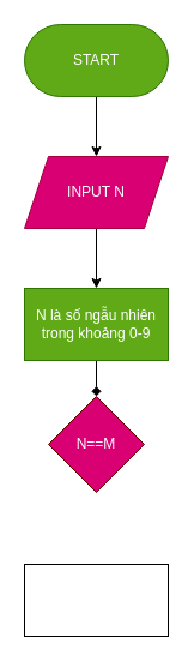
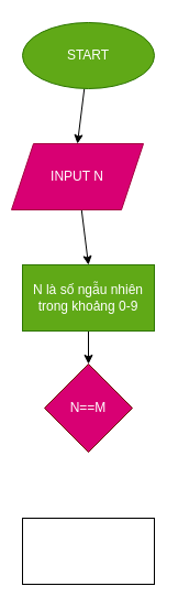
  <mxCell id="0" />
  <mxCell id="1" parent="0" />
  <mxCell id="2" style="edgeStyle=none;html=1;entryX=0.5;entryY=0;entryDx=0;entryDy=0;" edge="1" parent="1" source="3" target="5"><mxGeometry relative="1" as="geometry" /></mxCell>
- <mxCell id="3" value="START" style="rounded=1;whiteSpace=wrap;html=1;arcSize=50;fillColor=#60a917;fontColor=#ffffff;strokeColor=#2D7600;" vertex="1" parent="1"><mxGeometry x="20" y="20" width="120" height="60" as="geometry" /></mxCell>
+ <mxCell id="3" value="START" style="ellipse;whiteSpace=wrap;html=1;arcSize=50;fillColor=#60a917;fontColor=#ffffff;strokeColor=#2D7600;" vertex="1" parent="1"><mxGeometry x="20" y="20" width="120" height="60" as="geometry" /></mxCell>
  <mxCell id="4" style="edgeStyle=none;html=1;entryX=0.5;entryY=0;entryDx=0;entryDy=0;" edge="1" parent="1" source="5"><mxGeometry relative="1" as="geometry"><mxPoint x="80" y="240" as="targetPoint" /></mxGeometry></mxCell>
- <mxCell id="5" value="INPUT N" style="shape=parallelogram;perimeter=parallelogramPerimeter;whiteSpace=wrap;html=1;fixedSize=1;fillColor=#d80073;fontColor=#ffffff;strokeColor=#A50040;" vertex="1" parent="1"><mxGeometry x="20" y="130" width="120" height="60" as="geometry" /></mxCell>
- <mxCell id="6" style="edgeStyle=none;html=1;entryX=0.5;entryY=0;entryDx=0;entryDy=0;endArrow=diamond;" edge="1" parent="1" source="7" target="8"><mxGeometry relative="1" as="geometry" /></mxCell>
+ <mxCell id="5" value="INPUT N" style="shape=parallelogram;perimeter=parallelogramPerimeter;whiteSpace=wrap;html=1;fixedSize=1;fillColor=#d80073;fontColor=#ffffff;strokeColor=#A50040;" vertex="1" parent="1"><mxGeometry x="10" y="130" width="120" height="60" as="geometry" /></mxCell>
+ <mxCell id="6" style="edgeStyle=none;html=1;entryX=0.5;entryY=0;entryDx=0;entryDy=0;" edge="1" parent="1" source="7" target="8"><mxGeometry relative="1" as="geometry" /></mxCell>
  <mxCell id="7" value="N là số ngẫu nhiên trong khoảng 0-9" style="rounded=0;whiteSpace=wrap;html=1;fillColor=#60a917;fontColor=#ffffff;strokeColor=#2D7600;" vertex="1" parent="1"><mxGeometry x="20" y="240" width="120" height="60" as="geometry" /></mxCell>
  <mxCell id="8" value="N==M" style="rhombus;whiteSpace=wrap;html=1;fillColor=#d80073;fontColor=#ffffff;strokeColor=#6F0000;" vertex="1" parent="1"><mxGeometry x="40" y="330" width="80" height="80" as="geometry" /></mxCell>
  <mxCell id="9" value="" style="rounded=0;whiteSpace=wrap;html=1;" vertex="1" parent="1"><mxGeometry x="20" y="470" width="120" height="60" as="geometry" /></mxCell>
